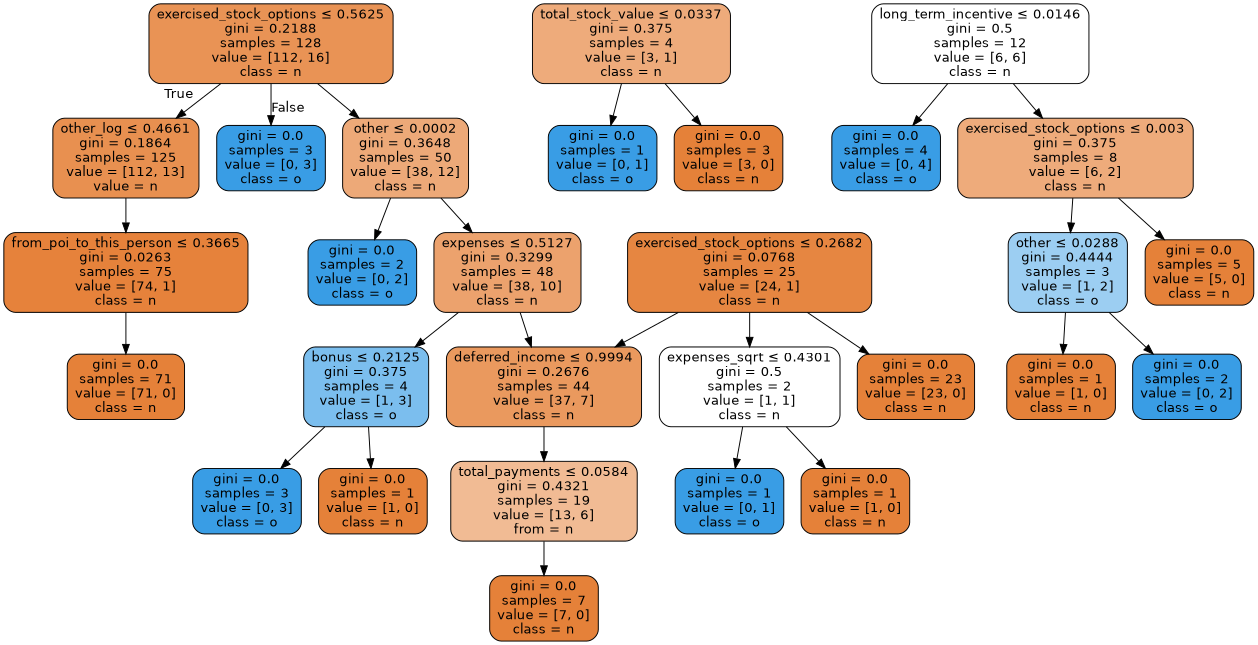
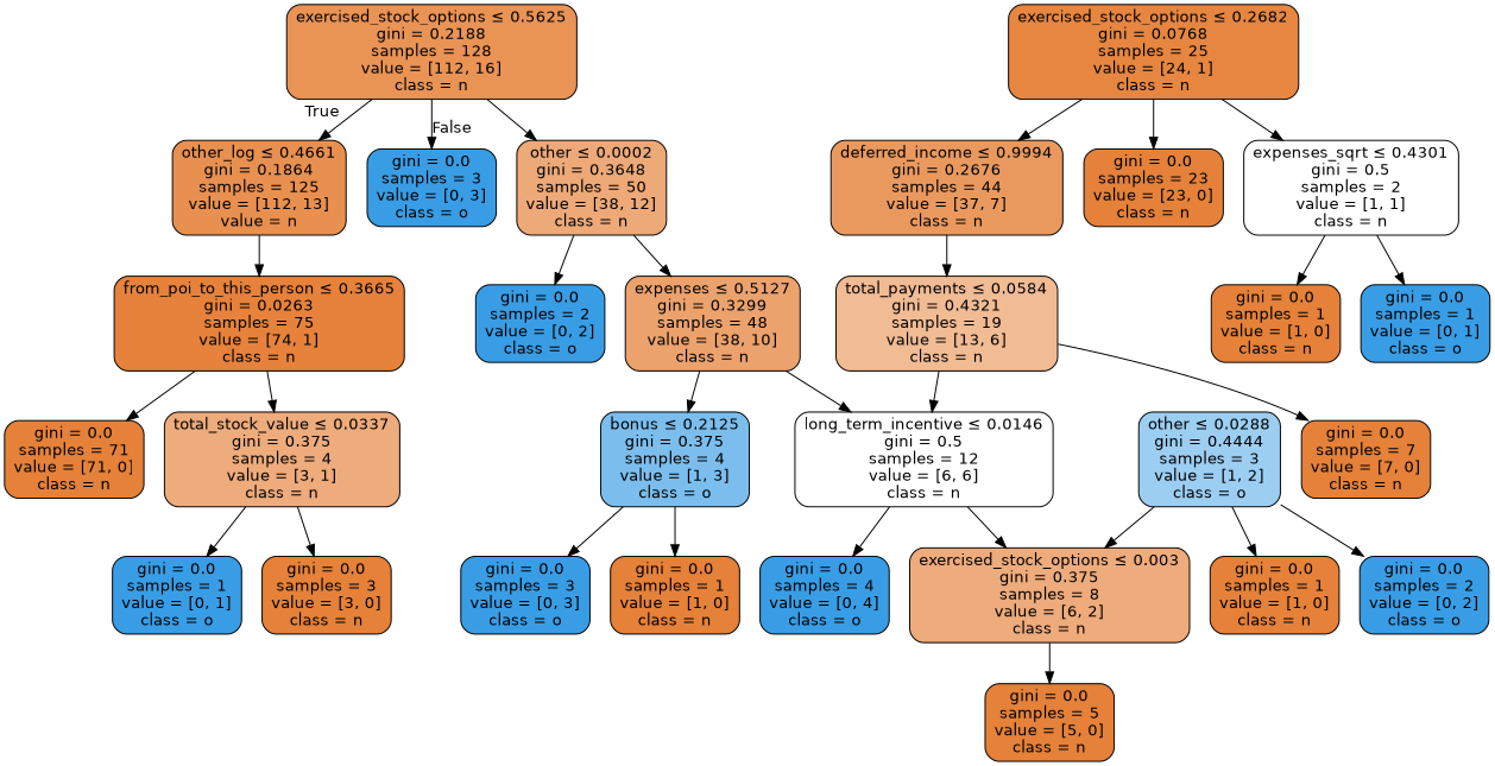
  digraph {
    node [color=black fillcolor="#e58139ff" fontname=helvetica shape=box style="filled, rounded"]
    edge [fontname=helvetica]
    n1 [fillcolor="#e58139db" label=<exercised_stock_options &le; 0.5625<br/>gini = 0.2188<br/>samples = 128<br/>value = [112, 16]<br/>class = n>]
    n2 [fillcolor="#e58139e1" label=<other_log &le; 0.4661<br/>gini = 0.1864<br/>samples = 125<br/>value = [112, 13]<br/>value = n>]
    n3 [fillcolor="#399de5ff" label=<gini = 0.0<br/>samples = 3<br/>value = [0, 3]<br/>class = o>]
    n4 [fillcolor="#e58139ae" label=<other &le; 0.0002<br/>gini = 0.3648<br/>samples = 50<br/>value = [38, 12]<br/>class = n>]
    n5 [fillcolor="#e58139fc" label=<from_poi_to_this_person &le; 0.3665<br/>gini = 0.0263<br/>samples = 75<br/>value = [74, 1]<br/>class = n>]
    n6 [label=<gini = 0.0<br/>samples = 71<br/>value = [71, 0]<br/>class = n>]
    n7 [fillcolor="#e58139aa" label=<total_stock_value &le; 0.0337<br/>gini = 0.375<br/>samples = 4<br/>value = [3, 1]<br/>class = n>]
    n8 [fillcolor="#399de5ff" label=<gini = 0.0<br/>samples = 2<br/>value = [0, 2]<br/>class = o>]
    n9 [fillcolor="#e58139bc" label=<expenses &le; 0.5127<br/>gini = 0.3299<br/>samples = 48<br/>value = [38, 10]<br/>class = n>]
    n10 [fillcolor="#399de5ff" label=<gini = 0.0<br/>samples = 1<br/>value = [0, 1]<br/>class = o>]
    n11 [label=<gini = 0.0<br/>samples = 3<br/>value = [3, 0]<br/>class = n>]
    n12 [fillcolor="#e58139cf" label=<deferred_income &le; 0.9994<br/>gini = 0.2676<br/>samples = 44<br/>value = [37, 7]<br/>class = n>]
    n13 [fillcolor="#399de5aa" label=<bonus &le; 0.2125<br/>gini = 0.375<br/>samples = 4<br/>value = [1, 3]<br/>class = o>]
-   n14 [fillcolor="#e5813989" label=<total_payments &le; 0.0584<br/>gini = 0.4321<br/>samples = 19<br/>value = [13, 6]<br/>from = n>]
+   n14 [fillcolor="#e5813989" label=<total_payments &le; 0.0584<br/>gini = 0.4321<br/>samples = 19<br/>value = [13, 6]<br/>class = n>]
    n15 [fillcolor="#399de5ff" label=<gini = 0.0<br/>samples = 3<br/>value = [0, 3]<br/>class = o>]
    n16 [label=<gini = 0.0<br/>samples = 1<br/>value = [1, 0]<br/>class = n>]
    n17 [label=<gini = 0.0<br/>samples = 7<br/>value = [7, 0]<br/>class = n>]
    n18 [fillcolor="#e5813900" label=<long_term_incentive &le; 0.0146<br/>gini = 0.5<br/>samples = 12<br/>value = [6, 6]<br/>class = n>]
    n19 [fillcolor="#e58139f4" label=<exercised_stock_options &le; 0.2682<br/>gini = 0.0768<br/>samples = 25<br/>value = [24, 1]<br/>class = n>]
    n20 [label=<gini = 0.0<br/>samples = 23<br/>value = [23, 0]<br/>class = n>]
    n21 [fillcolor="#e5813900" label=<expenses_sqrt &le; 0.4301<br/>gini = 0.5<br/>samples = 2<br/>value = [1, 1]<br/>class = n>]
    n22 [fillcolor="#399de5ff" label=<gini = 0.0<br/>samples = 4<br/>value = [0, 4]<br/>class = o>]
    n23 [fillcolor="#e58139aa" label=<exercised_stock_options &le; 0.003<br/>gini = 0.375<br/>samples = 8<br/>value = [6, 2]<br/>class = n>]
    n24 [fillcolor="#399de57f" label=<other &le; 0.0288<br/>gini = 0.4444<br/>samples = 3<br/>value = [1, 2]<br/>class = o>]
    n25 [label=<gini = 0.0<br/>samples = 5<br/>value = [5, 0]<br/>class = n>]
    n26 [label=<gini = 0.0<br/>samples = 1<br/>value = [1, 0]<br/>class = n>]
    n27 [fillcolor="#399de5ff" label=<gini = 0.0<br/>samples = 2<br/>value = [0, 2]<br/>class = o>]
    n28 [label=<gini = 0.0<br/>samples = 1<br/>value = [1, 0]<br/>class = n>]
    n29 [fillcolor="#399de5ff" label=<gini = 0.0<br/>samples = 1<br/>value = [0, 1]<br/>class = o>]
    n1 -> n2 [headlabel=True labelangle=45 labeldistance=2.5]
    n1 -> n3 [headlabel=False labelangle=-45 labeldistance=2.5]
    n1 -> n4
    n2 -> n5
    n4 -> n8
    n4 -> n9
    n5 -> n6
+   n5 -> n7
    n7 -> n10
    n7 -> n11
-   n9 -> n12
+   n9 -> n18
    n9 -> n13
    n12 -> n14
    n13 -> n15
    n13 -> n16
    n14 -> n17
+   n14 -> n18
    n18 -> n22
    n18 -> n23
    n19 -> n12
    n19 -> n20
    n19 -> n21
    n21 -> n28
    n21 -> n29
-   n23 -> n24
+   n24 -> n23
    n23 -> n25
    n24 -> n26
    n24 -> n27
  }
